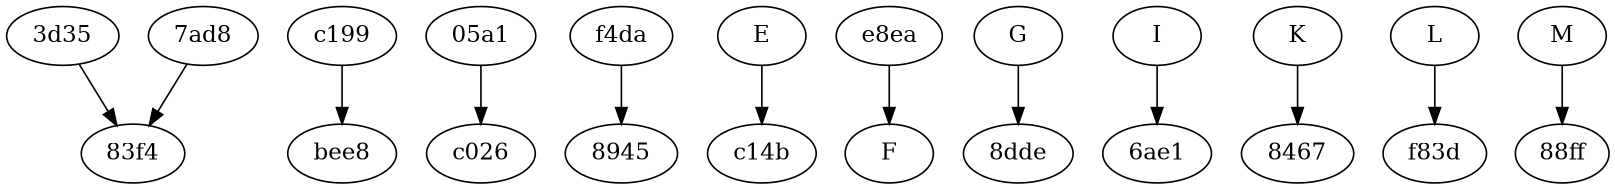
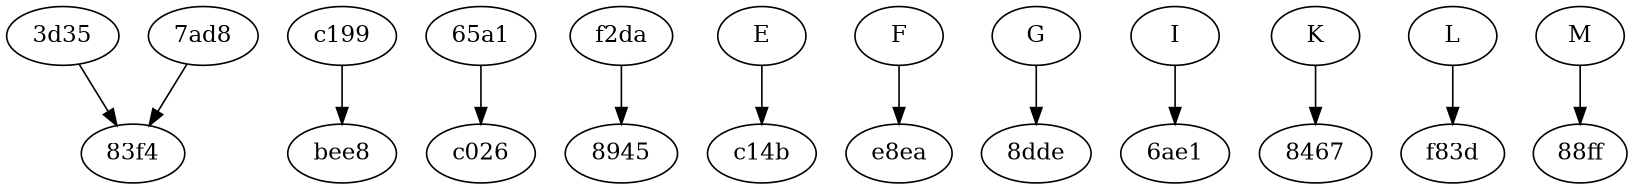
  digraph {
    n1 [label="3d35"]
    n2 [label="83f4"]
    n3 [label="7ad8"]
    n4 [label=c199]
    n5 [label=bee8]
-   n6 [label="05a1"]
+   n6 [label="65a1"]
    n7 [label=c026]
-   n8 [label=f4da]
+   n8 [label=f2da]
    n9 [label=8945]
    n10 [label=c14b]
    n11 [label=e8ea]
    n12 [label="8dde"]
    n13 [label="6ae1"]
    n14 [label=8467]
    n15 [label=f83d]
    n16 [label="88ff"]
    E
    F
    G
    I
    K
    L
    M
    n1 -> n2
    n3 -> n2
    n4 -> n5
    n6 -> n7
    n8 -> n9
    E -> n10
-   n11 -> F
+   F -> n11
    G -> n12
    I -> n13
    K -> n14
    L -> n15
    M -> n16
  }
